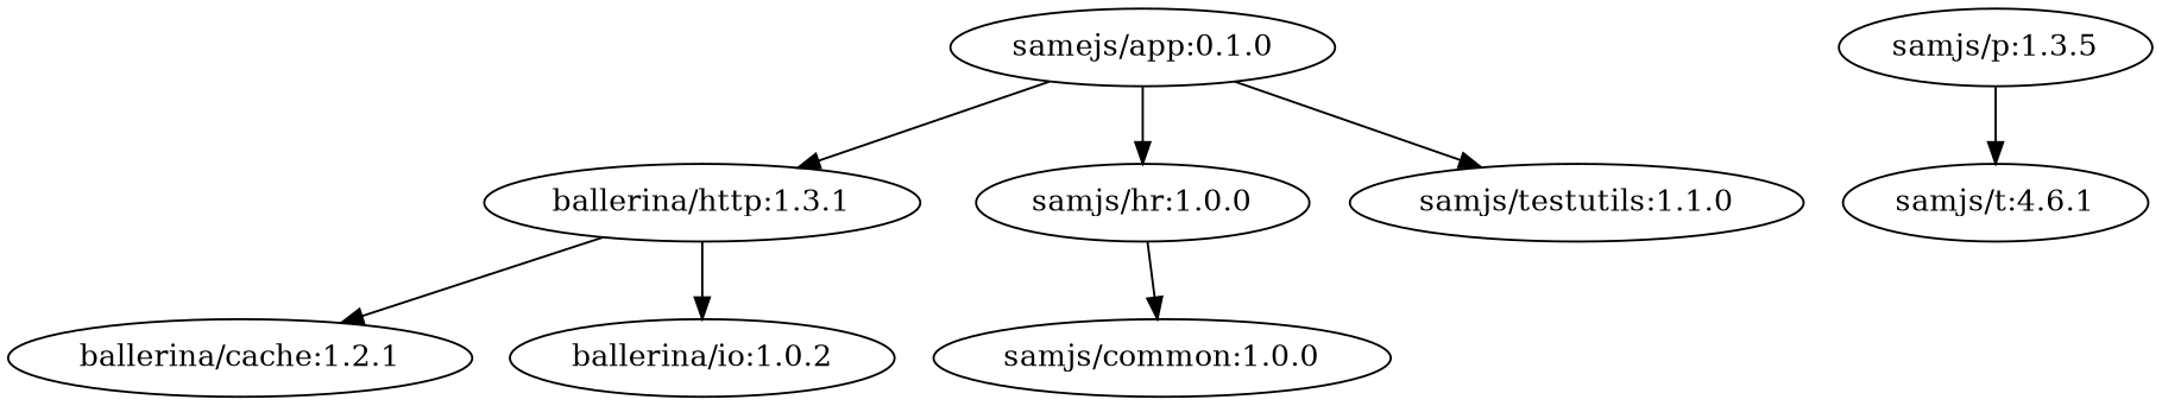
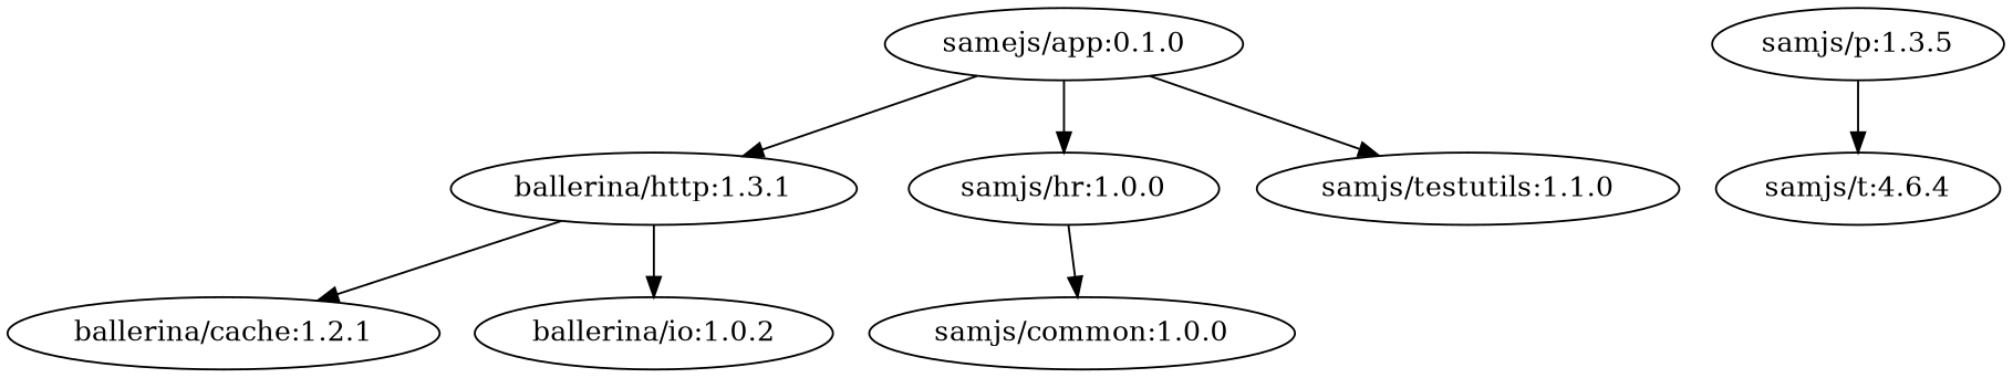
  digraph {
    "samejs/app:0.1.0"
    "ballerina/http:1.3.1"
    "samjs/hr:1.0.0"
    "samjs/testutils:1.1.0" [scope=testOnly]
    "ballerina/cache:1.2.1"
    "ballerina/io:1.0.2"
    "samjs/common:1.0.0"
    "samjs/p:1.3.5" [scope=testOnly]
-   "samjs/t:4.6.1" [scope=testOnly]
+   "samjs/t:4.6.1" [scope=testOnly label="samjs/t:4.6.4"]
    "samejs/app:0.1.0" -> "ballerina/http:1.3.1"
    "samejs/app:0.1.0" -> "samjs/hr:1.0.0"
    "samejs/app:0.1.0" -> "samjs/testutils:1.1.0"
    "ballerina/http:1.3.1" -> "ballerina/cache:1.2.1"
    "ballerina/http:1.3.1" -> "ballerina/io:1.0.2"
    "samjs/hr:1.0.0" -> "samjs/common:1.0.0"
    "samjs/p:1.3.5" -> "samjs/t:4.6.1"
  }
